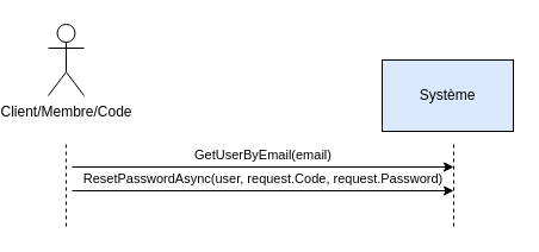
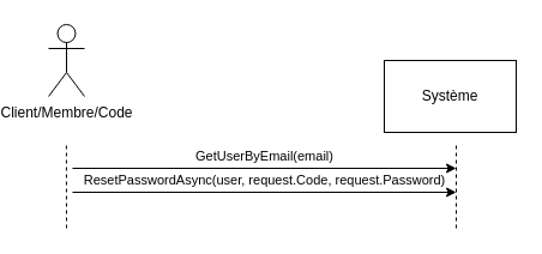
  <mxCell id="0" />
  <mxCell id="1" parent="0" />
  <mxCell id="2" value="Client/Membre/Code" style="shape=umlActor;verticalLabelPosition=bottom;labelBackgroundColor=#ffffff;verticalAlign=top;html=1;outlineConnect=0;" vertex="1" parent="1"><mxGeometry x="20" y="20" width="30" height="60" as="geometry" /></mxCell>
  <mxCell id="3" value="GetUserByEmail(email)" style="endArrow=classic;html=1;" edge="1" parent="1"><mxGeometry y="10" width="50" height="50" relative="1" as="geometry"><mxPoint x="40" y="140" as="sourcePoint" /><mxPoint x="360" y="140" as="targetPoint" /><mxPoint as="offset" /></mxGeometry></mxCell>
- <mxCell id="4" value="Système" style="rounded=0;whiteSpace=wrap;html=1;fillColor=#dae8fc;" vertex="1" parent="1"><mxGeometry x="300" y="50" width="110" height="60" as="geometry" /></mxCell>
+ <mxCell id="4" value="Système" style="rounded=0;whiteSpace=wrap;html=1;" vertex="1" parent="1"><mxGeometry x="300" y="50" width="110" height="60" as="geometry" /></mxCell>
  <mxCell id="5" value="" style="endArrow=none;dashed=1;html=1;" edge="1" parent="1"><mxGeometry width="50" height="50" relative="1" as="geometry"><mxPoint x="360" y="190" as="sourcePoint" /><mxPoint x="360" y="120" as="targetPoint" /></mxGeometry></mxCell>
  <mxCell id="6" value="" style="endArrow=none;dashed=1;html=1;" edge="1" parent="1"><mxGeometry width="50" height="50" relative="1" as="geometry"><mxPoint x="35" y="190" as="sourcePoint" /><mxPoint x="34.88" y="120" as="targetPoint" /></mxGeometry></mxCell>
  <mxCell id="7" value="ResetPasswordAsync(user, request.Code, request.Password)" style="endArrow=classic;html=1;" edge="1" parent="1"><mxGeometry y="10" width="50" height="50" relative="1" as="geometry"><mxPoint x="40" y="160" as="sourcePoint" /><mxPoint x="360" y="160" as="targetPoint" /><mxPoint as="offset" /></mxGeometry></mxCell>
